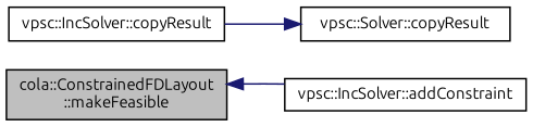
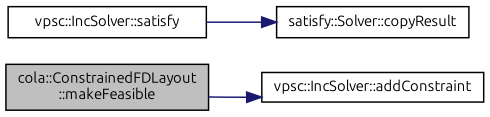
  digraph {
    fontname=Ubuntu
    rankdir=LR
    node [color=black fillcolor=white fontname=Ubuntu fontsize=10 shape=record style=filled]
    edge [color=midnightblue fontname=Ubuntu fontsize=10 labelfontname=Helvetica labelfontsize=10 style=solid]
    n1 [fillcolor=grey75 fontcolor=black height=0.2 label="cola::ConstrainedFDLayout\l::makeFeasible" width=0.4]
    n2 [height=0.2 label="vpsc::IncSolver::addConstraint" width=0.4]
-   n3 [height=0.2 label="vpsc::IncSolver::copyResult" width=0.4]
-   n4 [height=0.2 label="vpsc::Solver::copyResult" width=0.4]
-   n2 -> n1
+   n3 [height=0.2 label="vpsc::IncSolver::satisfy" width=0.4]
+   n4 [height=0.2 label="satisfy::Solver::copyResult" width=0.4]
+   n1 -> n2
    n3 -> n4
  }
